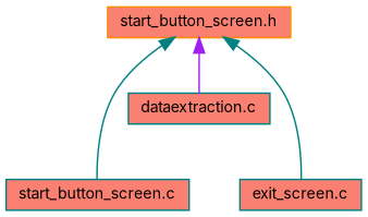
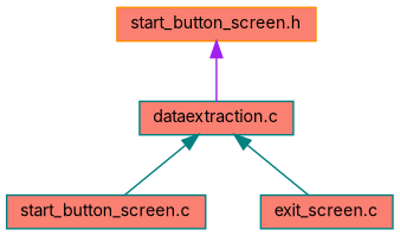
  digraph {
    fontname=Inter
    node [color=teal fillcolor=salmon fontname=Inter fontsize=10 shape=record style=filled]
    edge [color=teal dir=back fontname=Inter fontsize=10 labelfontname=Helvetica labelfontsize=10 style=solid]
    n1 [color=darkorange fontcolor=black height=0.2 label="start_button_screen.h" width=0.4]
    n2 [height=0.2 label="dataextraction.c" width=0.4]
    n3 [height=0.2 label="start_button_screen.c" width=0.4]
    n4 [height=0.2 label="exit_screen.c" width=0.4]
    n1 -> n2 [color=purple]
-   n1 -> n3
-   n1 -> n4
+   n2 -> n3
+   n2 -> n4
  }
